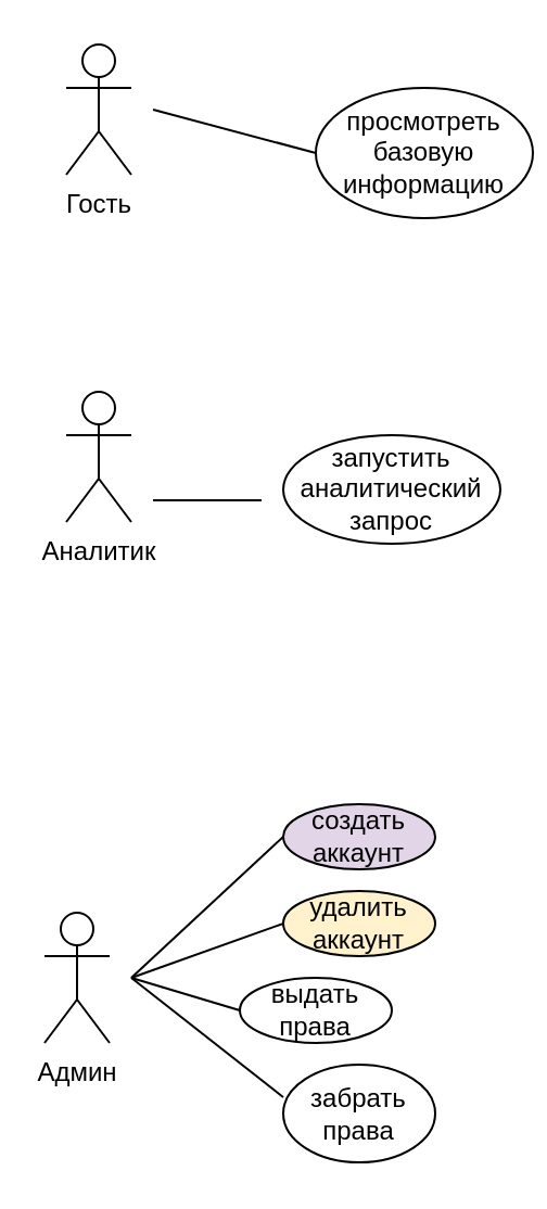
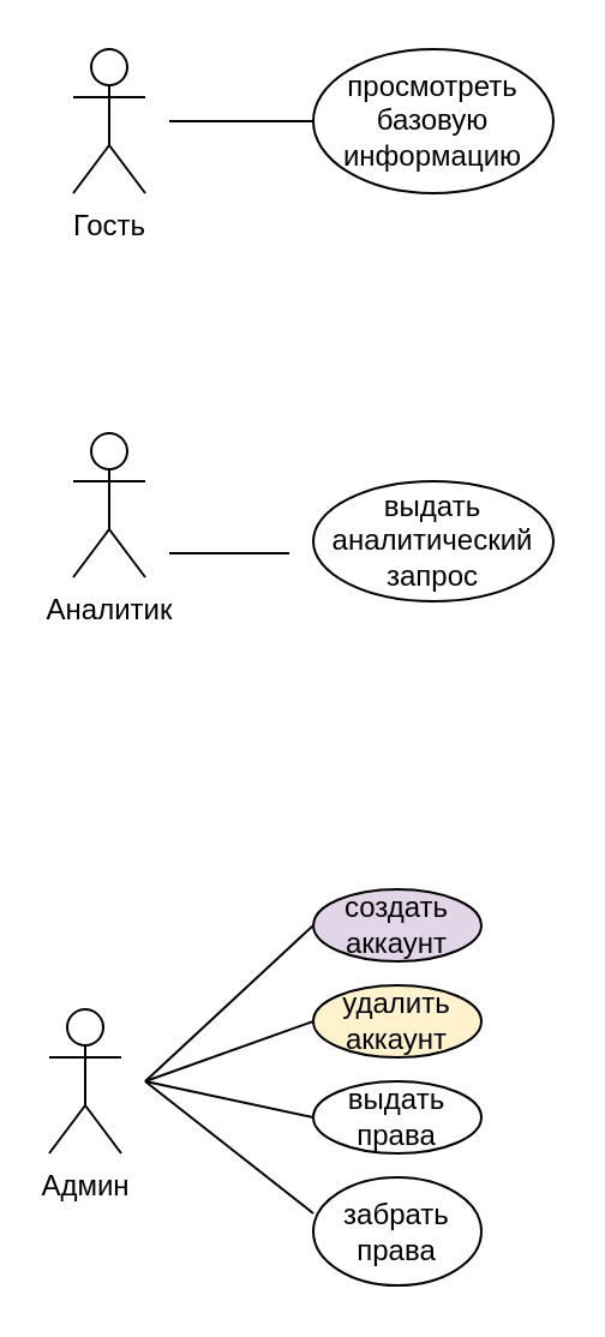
  <mxCell id="0" />
  <mxCell id="1" parent="0" />
  <mxCell id="2" value="Гость" style="shape=umlActor;verticalLabelPosition=bottom;verticalAlign=top;html=1;outlineConnect=0;" vertex="1" parent="1"><mxGeometry x="30" y="20" width="30" height="60" as="geometry" /></mxCell>
  <mxCell id="3" value="Аналитик" style="shape=umlActor;verticalLabelPosition=bottom;verticalAlign=top;html=1;outlineConnect=0;" vertex="1" parent="1"><mxGeometry x="30" y="180" width="30" height="60" as="geometry" /></mxCell>
  <mxCell id="4" value="Админ" style="shape=umlActor;verticalLabelPosition=bottom;verticalAlign=top;html=1;outlineConnect=0;" vertex="1" parent="1"><mxGeometry x="20" y="420" width="30" height="60" as="geometry" /></mxCell>
  <mxCell id="5" value="создать аккаунт" style="ellipse;whiteSpace=wrap;html=1;fillColor=#e1d5e7;" vertex="1" parent="1"><mxGeometry x="130" y="370" width="70" height="30" as="geometry" /></mxCell>
  <mxCell id="6" value="удалить аккаунт" style="ellipse;whiteSpace=wrap;html=1;fillColor=#fff2cc;" vertex="1" parent="1"><mxGeometry x="130" y="410" width="70" height="30" as="geometry" /></mxCell>
- <mxCell id="7" value="выдать права" style="ellipse;whiteSpace=wrap;html=1;" vertex="1" parent="1"><mxGeometry x="110" y="450" width="70" height="30" as="geometry" /></mxCell>
+ <mxCell id="7" value="выдать права" style="ellipse;whiteSpace=wrap;html=1;" vertex="1" parent="1"><mxGeometry x="130" y="450" width="70" height="30" as="geometry" /></mxCell>
  <mxCell id="8" value="забрать права" style="ellipse;whiteSpace=wrap;html=1;" vertex="1" parent="1"><mxGeometry x="130" y="490" width="70" height="45" as="geometry" /></mxCell>
  <mxCell id="9" value="" style="endArrow=none;html=1;entryX=0;entryY=0.5;entryDx=0;entryDy=0;" edge="1" parent="1" target="5"><mxGeometry width="50" height="50" relative="1" as="geometry"><mxPoint x="60" y="450" as="sourcePoint" /><mxPoint x="120" y="390" as="targetPoint" /></mxGeometry></mxCell>
  <mxCell id="10" value="" style="endArrow=none;html=1;entryX=0;entryY=0.5;entryDx=0;entryDy=0;" edge="1" parent="1" target="6"><mxGeometry width="50" height="50" relative="1" as="geometry"><mxPoint x="60" y="450" as="sourcePoint" /><mxPoint x="120" y="430" as="targetPoint" /></mxGeometry></mxCell>
  <mxCell id="11" value="" style="endArrow=none;html=1;entryX=0;entryY=0.5;entryDx=0;entryDy=0;" edge="1" parent="1" target="7"><mxGeometry width="50" height="50" relative="1" as="geometry"><mxPoint x="60" y="450" as="sourcePoint" /><mxPoint x="110" y="465" as="targetPoint" /></mxGeometry></mxCell>
  <mxCell id="12" value="" style="endArrow=none;html=1;entryX=0;entryY=0.333;entryDx=0;entryDy=0;entryPerimeter=0;" edge="1" parent="1" target="8"><mxGeometry width="50" height="50" relative="1" as="geometry"><mxPoint x="60" y="450" as="sourcePoint" /><mxPoint x="120" y="475" as="targetPoint" /></mxGeometry></mxCell>
- <mxCell id="13" value="запустить&lt;br&gt;аналитический запрос" style="ellipse;whiteSpace=wrap;html=1;" vertex="1" parent="1"><mxGeometry x="130" y="200" width="100" height="50" as="geometry" /></mxCell>
+ <mxCell id="13" value="выдать&lt;br&gt;аналитический запрос" style="ellipse;whiteSpace=wrap;html=1;" vertex="1" parent="1"><mxGeometry x="130" y="200" width="100" height="50" as="geometry" /></mxCell>
  <mxCell id="14" value="" style="endArrow=none;html=1;" edge="1" parent="1"><mxGeometry width="50" height="50" relative="1" as="geometry"><mxPoint x="70" y="230" as="sourcePoint" /><mxPoint x="120" y="230" as="targetPoint" /></mxGeometry></mxCell>
- <mxCell id="15" value="просмотреть&lt;br&gt;базовую информацию" style="ellipse;whiteSpace=wrap;html=1;" vertex="1" parent="1"><mxGeometry x="145" y="40" width="100" height="60" as="geometry" /></mxCell>
+ <mxCell id="15" value="просмотреть&lt;br&gt;базовую информацию" style="ellipse;whiteSpace=wrap;html=1;" vertex="1" parent="1"><mxGeometry x="130" y="20" width="100" height="60" as="geometry" /></mxCell>
  <mxCell id="16" value="" style="endArrow=none;html=1;entryX=0;entryY=0.5;entryDx=0;entryDy=0;" edge="1" parent="1" target="15"><mxGeometry width="50" height="50" relative="1" as="geometry"><mxPoint x="70" y="50" as="sourcePoint" /><mxPoint x="130" y="-10" as="targetPoint" /></mxGeometry></mxCell>
